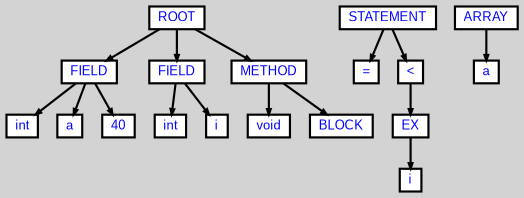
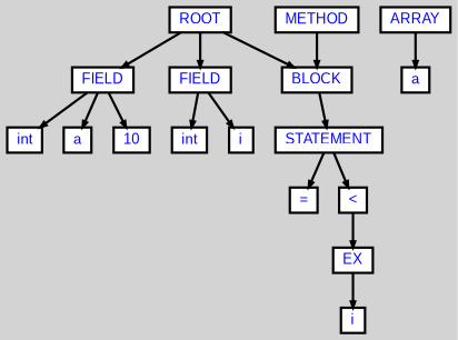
  digraph {
    bgcolor=lightgrey
    fontname="Liberation Sans"
    ordering=out
    ranksep=.4
    node [color=black fillcolor=white fixedsize=false fontcolor=blue fontname="Liberation Sans" fontsize=12 shape=box style="filled, solid, bold"]
    edge [arrowsize=.5 color=black fontname="Liberation Sans" style=bold]
    n1 [height=.25 label=ROOT width=.25]
    n2 [height=.25 label=FIELD width=.25]
    n3 [height=.25 label=FIELD width=.25]
    n4 [height=.25 label=METHOD width=.25]
    n5 [height=.25 label=int width=.25]
    n6 [height=.25 label=a width=.25]
-   n7 [height=.25 label=40 width=.25]
+   n7 [height=.25 label=10 width=.25]
    n8 [height=.25 label=int width=.25]
    n9 [height=.25 label=i width=.25]
-   n10 [height=.25 label=void width=.25]
    n11 [height=.25 label=BLOCK width=.25]
    n12 [height=.25 label=STATEMENT width=.25]
    n13 [height=.25 label="=" width=.25]
    n14 [height=.25 label="<" width=.25]
    n15 [height=.25 label=ARRAY width=.25]
    n16 [height=.25 label=a width=.25]
    n17 [height=.25 label=EX width=.25]
    n18 [height=.25 label=i width=.25]
    n1 -> n2
    n1 -> n3
-   n1 -> n4
+   n1 -> n11
    n2 -> n5
    n2 -> n6
    n2 -> n7
    n3 -> n8
    n3 -> n9
-   n4 -> n10
    n4 -> n11
+   n11 -> n12
    n12 -> n13
    n12 -> n14
    n14 -> n17
    n15 -> n16
    n17 -> n18
  }
